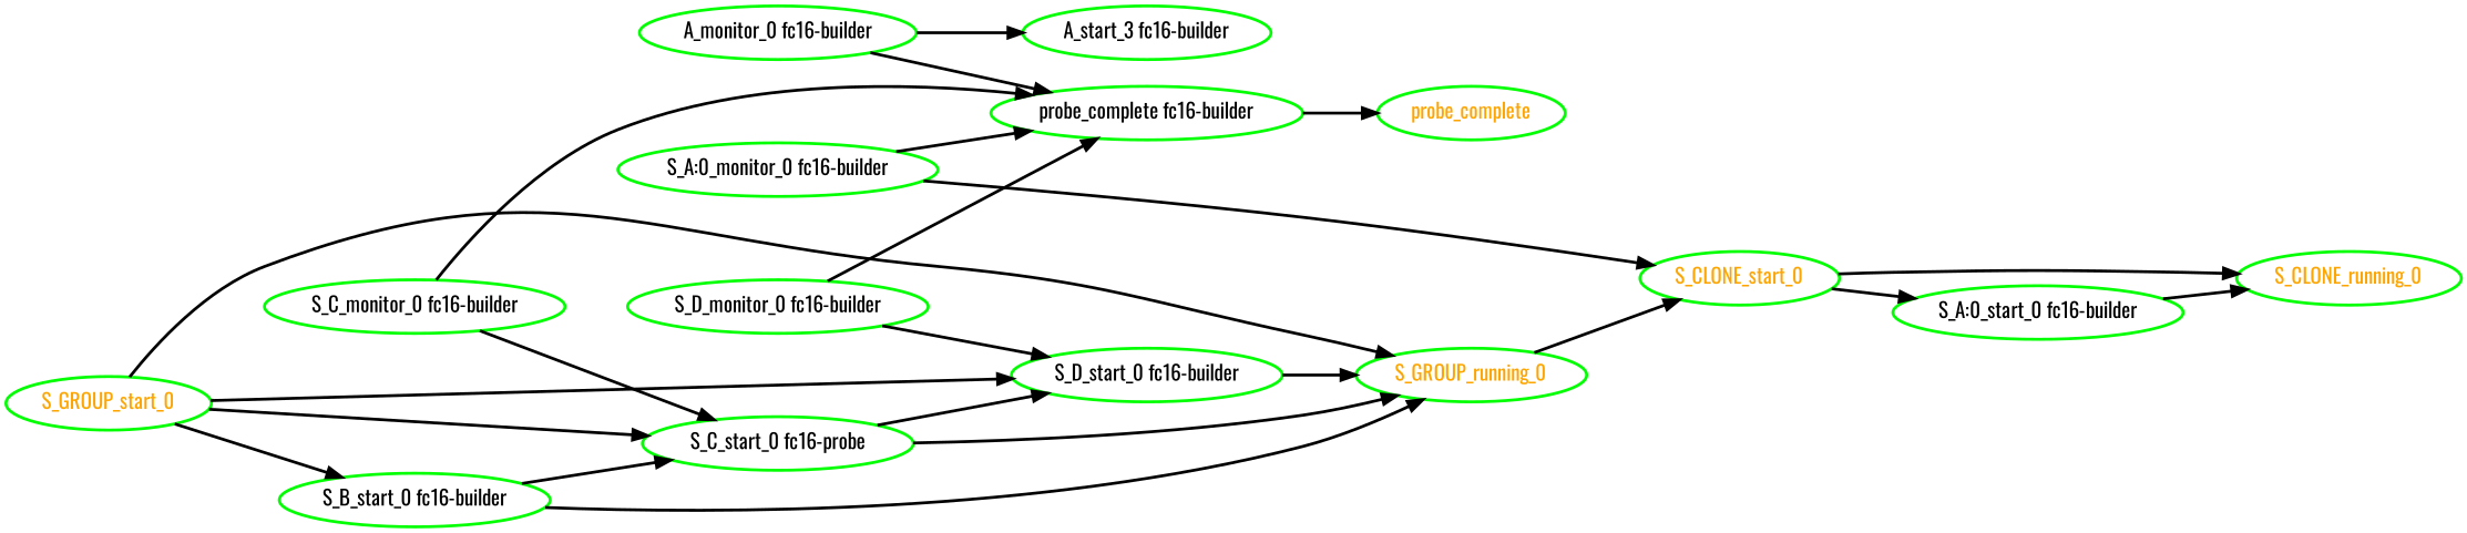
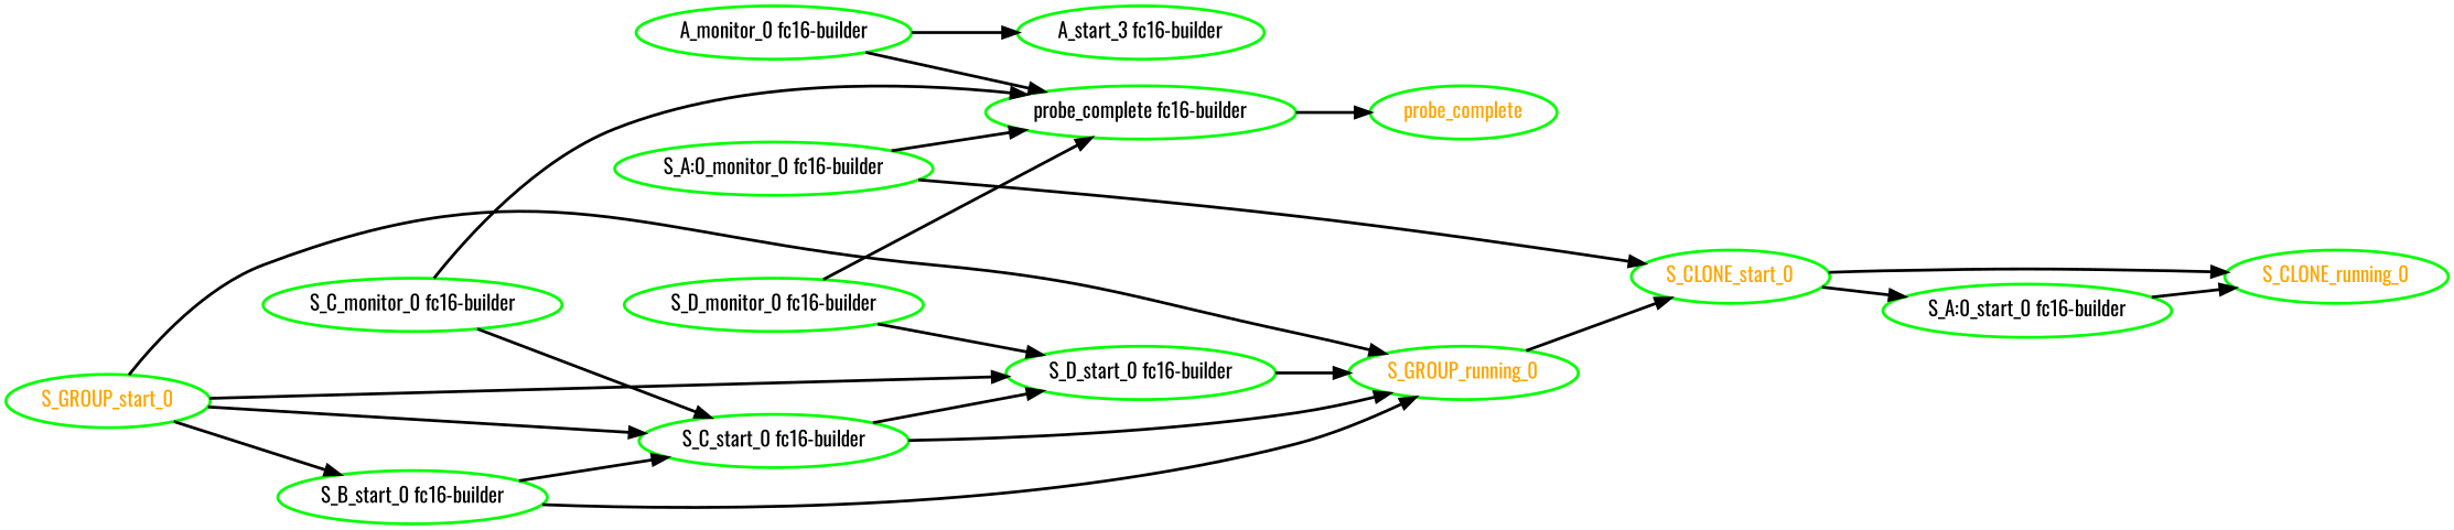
  digraph {
    fontname=Oswald
    rankdir=LR
    node [color=green fontcolor=black fontname=Oswald style=bold]
    edge [fontname=Oswald style=bold]
    n1 [label="A_start_3 fc16-builder"]
    "A_monitor_0 fc16-builder"
    "probe_complete fc16-builder"
    probe_complete [fontcolor=orange]
    "S_A:0_monitor_0 fc16-builder"
    S_CLONE_start_0 [fontcolor=orange]
    "S_A:0_start_0 fc16-builder"
    S_CLONE_running_0 [fontcolor=orange]
    "S_B_start_0 fc16-builder"
-   "S_C_start_0 fc16-builder" [label="S_C_start_0 fc16-probe"]
+   "S_C_start_0 fc16-builder"
    S_GROUP_running_0 [fontcolor=orange]
    "S_D_start_0 fc16-builder"
    "S_C_monitor_0 fc16-builder"
    "S_D_monitor_0 fc16-builder"
    S_GROUP_start_0 [fontcolor=orange]
    "A_monitor_0 fc16-builder" -> n1
    "A_monitor_0 fc16-builder" -> "probe_complete fc16-builder"
    "probe_complete fc16-builder" -> probe_complete
    "S_A:0_monitor_0 fc16-builder" -> "probe_complete fc16-builder"
    "S_A:0_monitor_0 fc16-builder" -> S_CLONE_start_0
    S_CLONE_start_0 -> "S_A:0_start_0 fc16-builder"
    S_CLONE_start_0 -> S_CLONE_running_0
    "S_A:0_start_0 fc16-builder" -> S_CLONE_running_0
    "S_B_start_0 fc16-builder" -> "S_C_start_0 fc16-builder"
    "S_B_start_0 fc16-builder" -> S_GROUP_running_0
    "S_C_start_0 fc16-builder" -> S_GROUP_running_0
    "S_C_start_0 fc16-builder" -> "S_D_start_0 fc16-builder"
    S_GROUP_running_0 -> S_CLONE_start_0
    "S_D_start_0 fc16-builder" -> S_GROUP_running_0
    "S_C_monitor_0 fc16-builder" -> "probe_complete fc16-builder"
    "S_C_monitor_0 fc16-builder" -> "S_C_start_0 fc16-builder"
    "S_D_monitor_0 fc16-builder" -> "probe_complete fc16-builder"
    "S_D_monitor_0 fc16-builder" -> "S_D_start_0 fc16-builder"
    S_GROUP_start_0 -> "S_B_start_0 fc16-builder"
    S_GROUP_start_0 -> "S_C_start_0 fc16-builder"
    S_GROUP_start_0 -> S_GROUP_running_0
    S_GROUP_start_0 -> "S_D_start_0 fc16-builder"
  }
